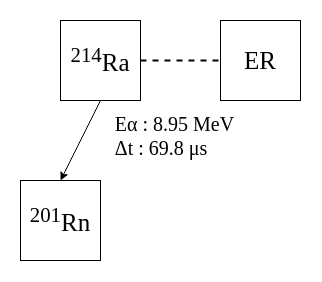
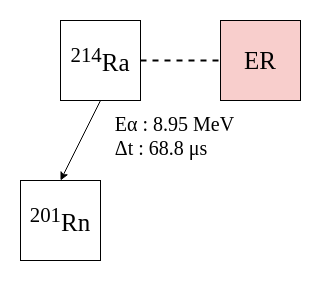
  <mxCell id="0" />
  <mxCell id="1" parent="0" />
- <mxCell id="2" value="ER" style="whiteSpace=wrap;html=1;aspect=fixed;fontFamily=Times New Roman;fontSize=25;" parent="1" vertex="1"><mxGeometry x="220" y="20" width="80" height="80" as="geometry" /></mxCell>
+ <mxCell id="2" value="ER" style="whiteSpace=wrap;html=1;aspect=fixed;fontFamily=Times New Roman;fontSize=25;fillColor=#f8cecc;" parent="1" vertex="1"><mxGeometry x="220" y="20" width="80" height="80" as="geometry" /></mxCell>
  <mxCell id="3" value="" style="endArrow=none;dashed=1;html=1;rounded=0;endSize=6;strokeWidth=2;" parent="1" edge="1"><mxGeometry width="50" height="50" relative="1" as="geometry"><mxPoint x="140" y="60" as="sourcePoint" /><mxPoint x="220" y="60" as="targetPoint" /></mxGeometry></mxCell>
  <mxCell id="4" value="&lt;sup&gt;214&lt;/sup&gt;Ra" style="whiteSpace=wrap;html=1;aspect=fixed;fontFamily=Times New Roman;fontSize=25;" parent="1" vertex="1"><mxGeometry x="60" y="20" width="80" height="80" as="geometry" /></mxCell>
  <mxCell id="5" value="" style="endArrow=classic;html=1;rounded=0;exitX=0;exitY=1;exitDx=0;exitDy=0;entryX=0.5;entryY=0;entryDx=0;entryDy=0;" parent="1" target="6" edge="1"><mxGeometry width="50" height="50" relative="1" as="geometry"><mxPoint x="100" y="100" as="sourcePoint" /><mxPoint x="20" y="180" as="targetPoint" /></mxGeometry></mxCell>
  <mxCell id="6" value="&lt;sup&gt;201&lt;/sup&gt;Rn" style="whiteSpace=wrap;html=1;aspect=fixed;fontFamily=Times New Roman;fontSize=25;" parent="1" vertex="1"><mxGeometry x="20" y="180" width="80" height="80" as="geometry" /></mxCell>
- <mxCell id="7" value="&lt;font style=&quot;font-size: 20px;&quot;&gt;Eα : 8.95 MeV&lt;br style=&quot;font-size: 20px;&quot;&gt;&lt;div style=&quot;text-align: left; font-size: 20px;&quot;&gt;&lt;span style=&quot;background-color: initial; font-size: 20px;&quot;&gt;Δt : 69.8 μs&lt;/span&gt;&lt;/div&gt;&lt;/font&gt;" style="text;html=1;strokeColor=none;fillColor=none;align=center;verticalAlign=middle;whiteSpace=wrap;rounded=0;labelPosition=center;verticalLabelPosition=middle;spacing=2;fontFamily=Times New Roman;fontSize=20;" parent="1" vertex="1"><mxGeometry x="100" y="110" width="149" height="50" as="geometry" /></mxCell>
+ <mxCell id="7" value="&lt;font style=&quot;font-size: 20px;&quot;&gt;Eα : 8.95 MeV&lt;br style=&quot;font-size: 20px;&quot;&gt;&lt;div style=&quot;text-align: left; font-size: 20px;&quot;&gt;&lt;span style=&quot;background-color: initial; font-size: 20px;&quot;&gt;Δt : 68.8 μs&lt;/span&gt;&lt;/div&gt;&lt;/font&gt;" style="text;html=1;strokeColor=none;fillColor=none;align=center;verticalAlign=middle;whiteSpace=wrap;rounded=0;labelPosition=center;verticalLabelPosition=middle;spacing=2;fontFamily=Times New Roman;fontSize=20;" parent="1" vertex="1"><mxGeometry x="100" y="110" width="149" height="50" as="geometry" /></mxCell>
